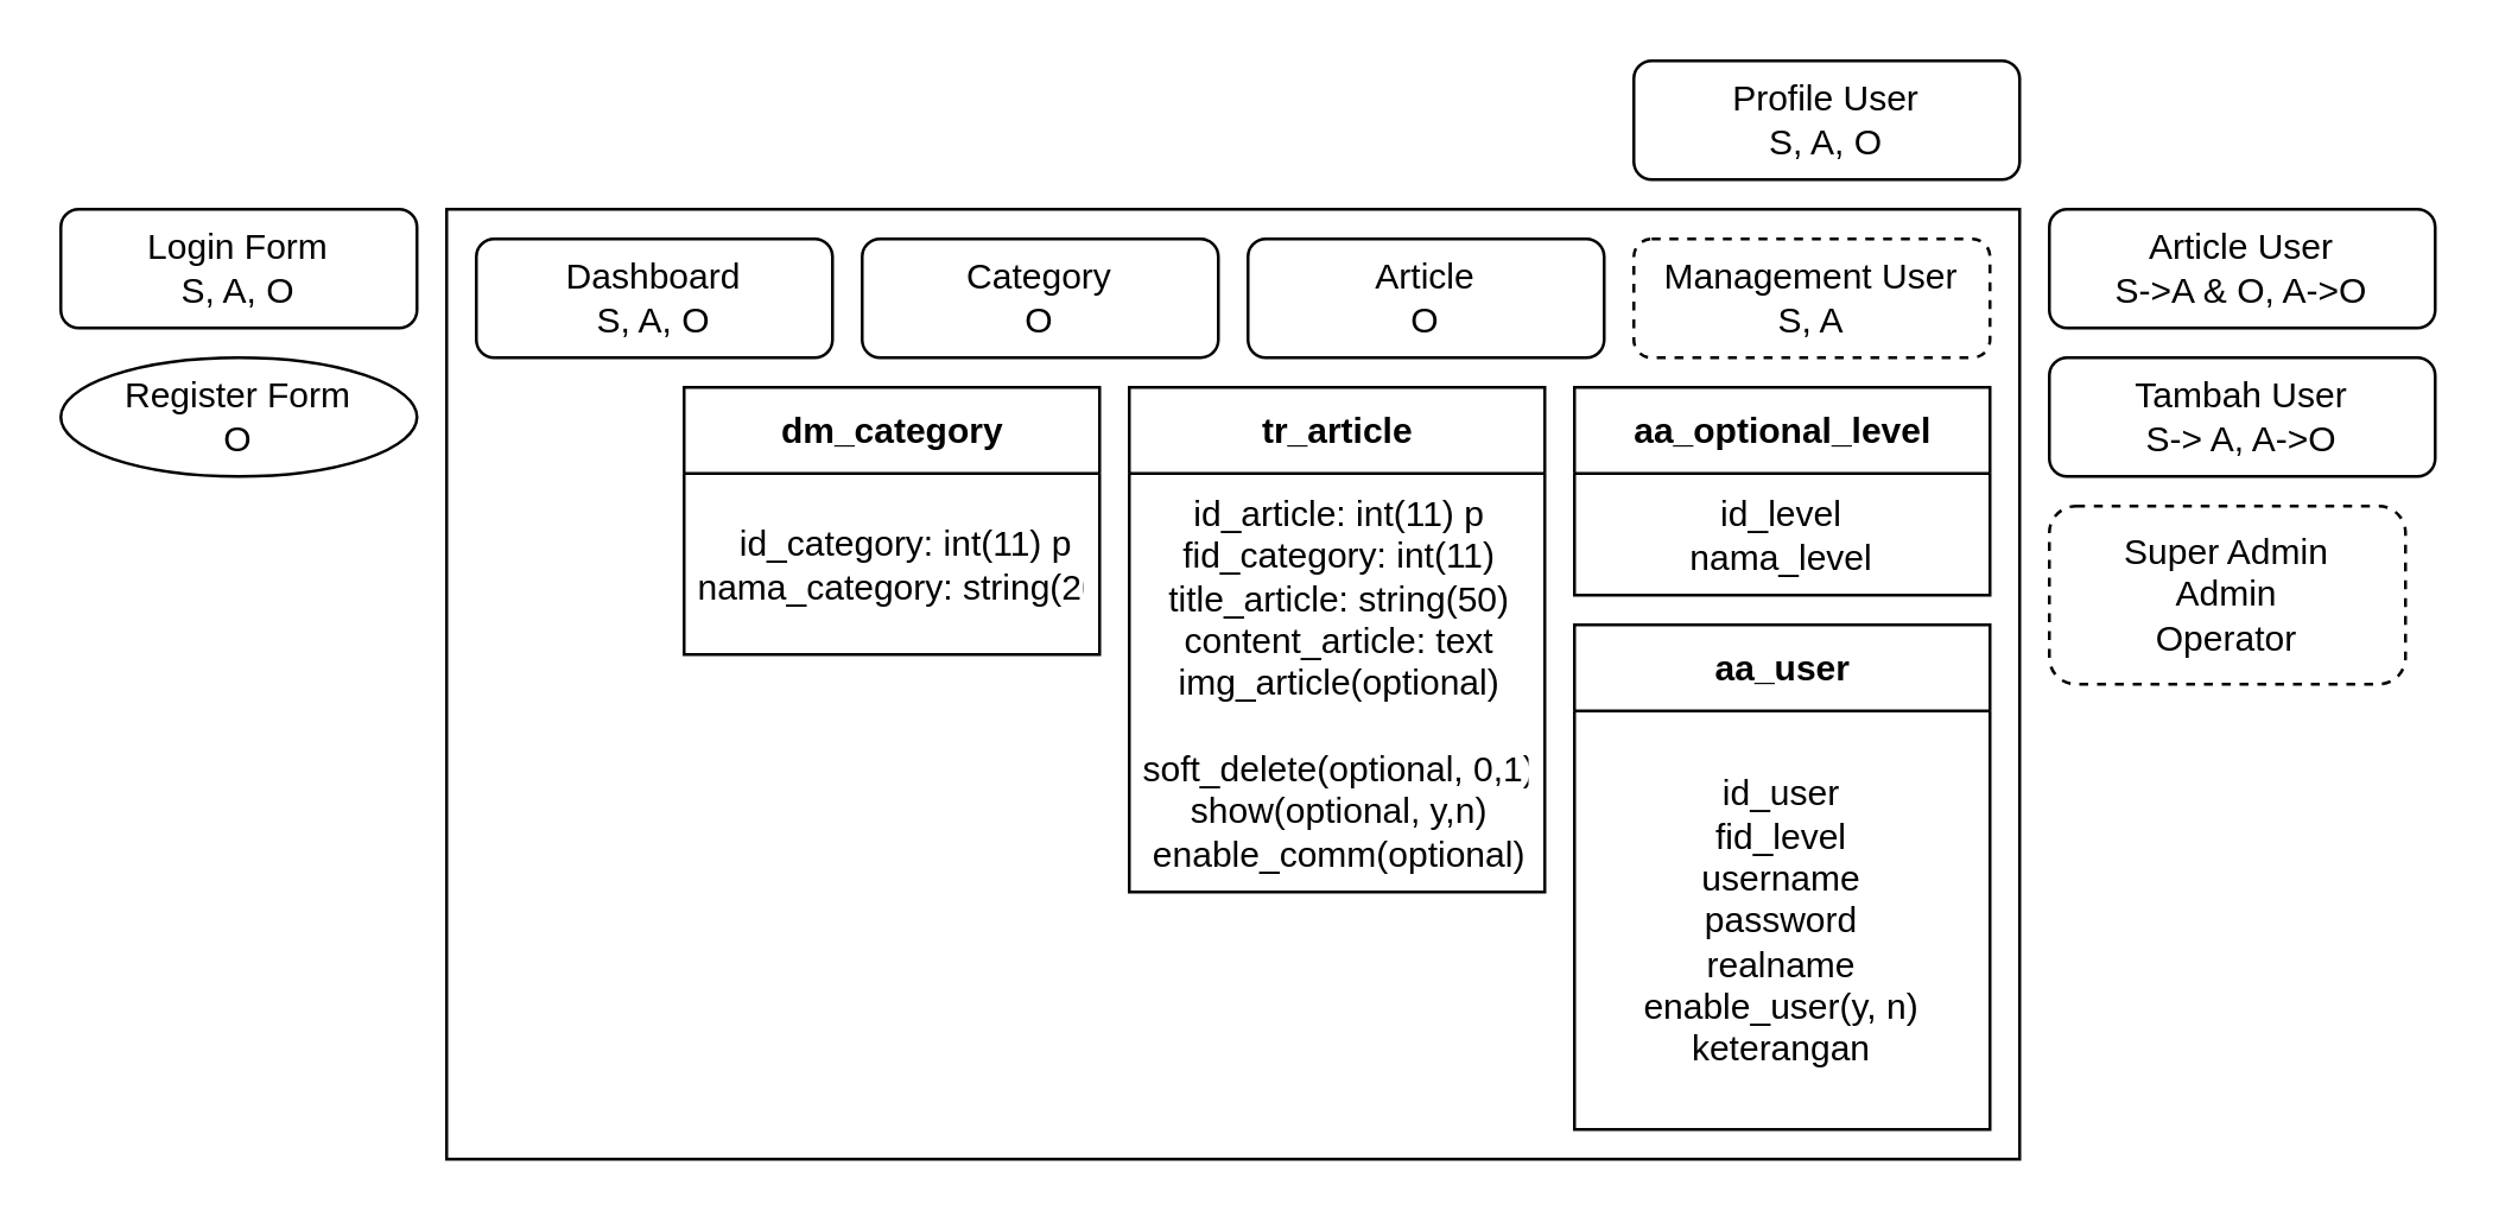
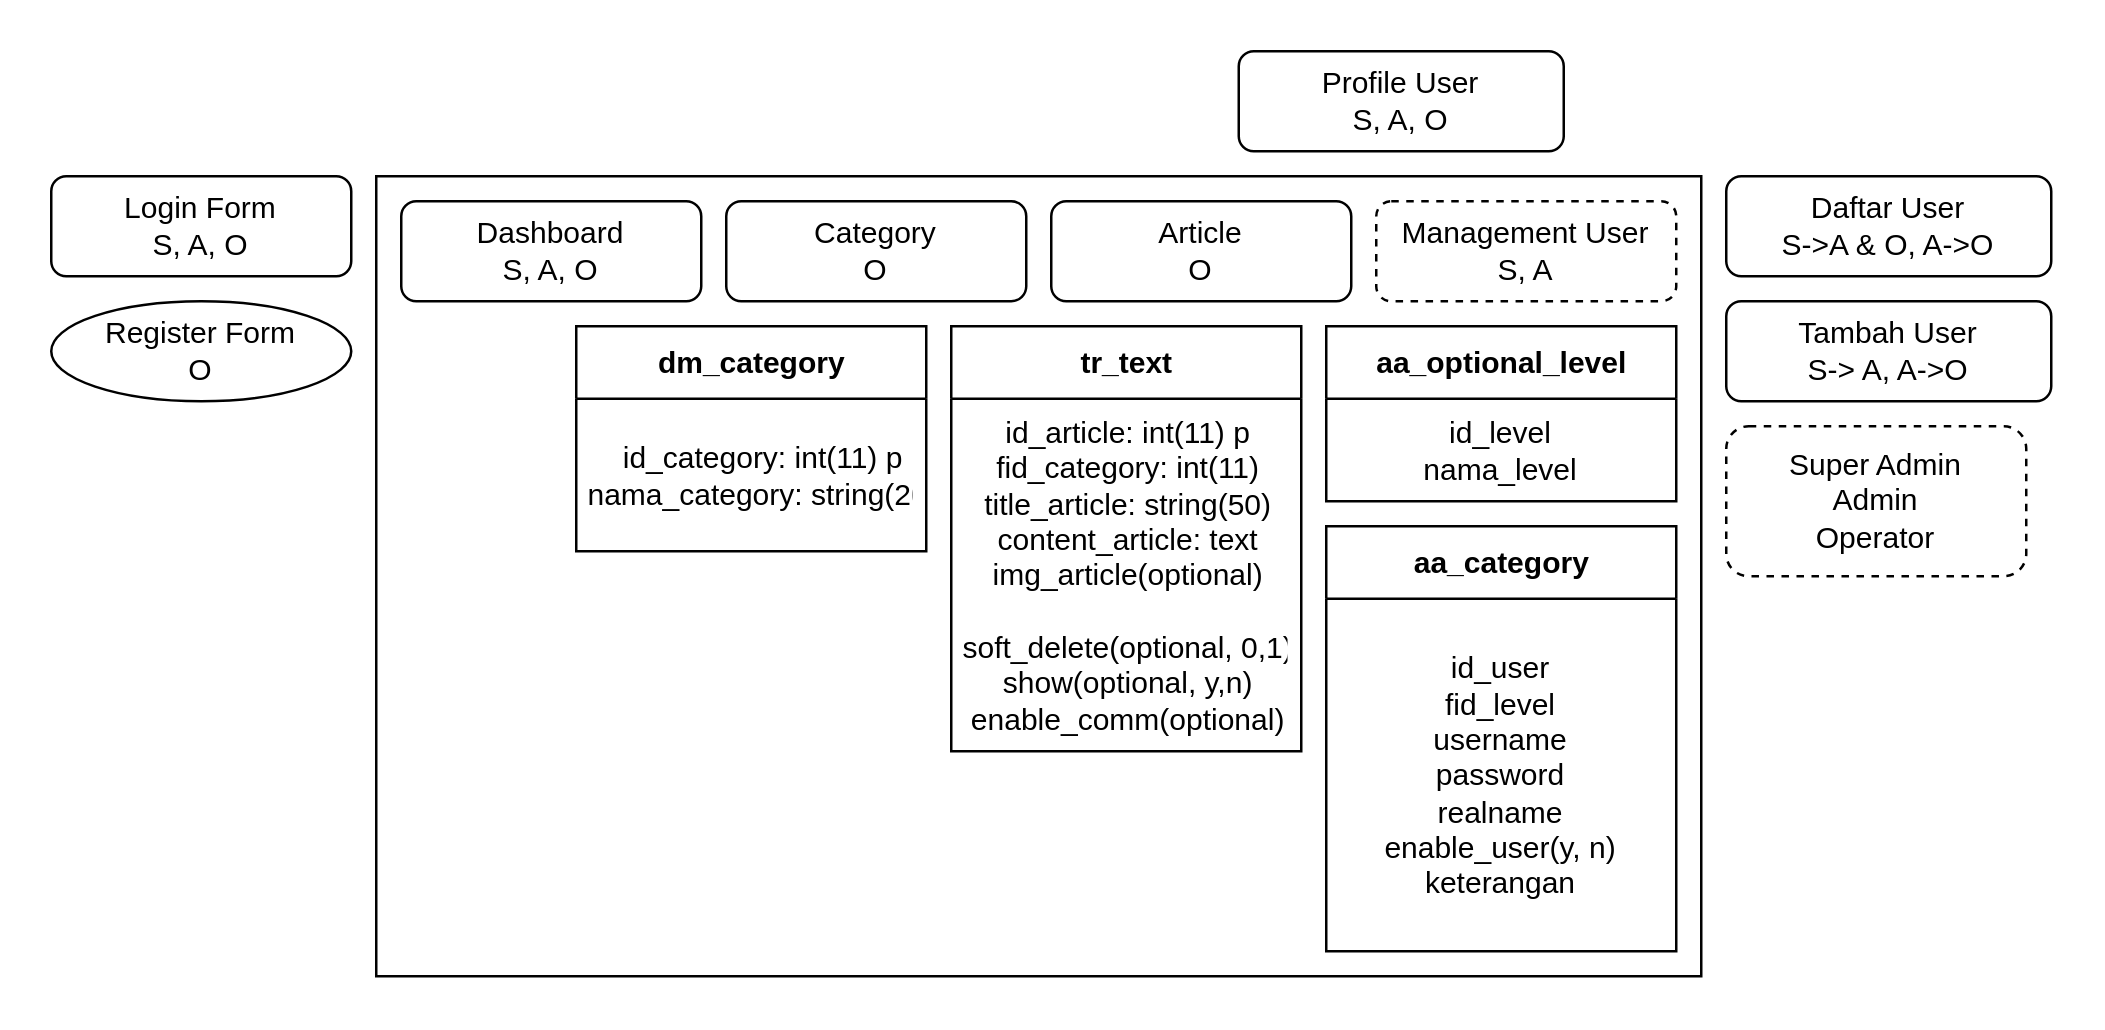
  <mxCell id="0" />
  <mxCell id="1" parent="0" />
  <mxCell id="2" value="Login Form&lt;br&gt;S, A, O" style="rounded=1;whiteSpace=wrap;html=1;" vertex="1" parent="1"><mxGeometry x="20" y="70" width="120" height="40" as="geometry" /></mxCell>
  <mxCell id="3" value="" style="rounded=0;whiteSpace=wrap;html=1;" vertex="1" parent="1"><mxGeometry x="150" y="70" width="530" height="320" as="geometry" /></mxCell>
  <mxCell id="4" value="Dashboard&lt;br&gt;S, A, O" style="rounded=1;whiteSpace=wrap;html=1;" vertex="1" parent="1"><mxGeometry x="160" y="80" width="120" height="40" as="geometry" /></mxCell>
  <mxCell id="5" value="Category&lt;br&gt;O" style="rounded=1;whiteSpace=wrap;html=1;" vertex="1" parent="1"><mxGeometry x="290" y="80" width="120" height="40" as="geometry" /></mxCell>
  <mxCell id="6" value="Article&lt;br&gt;O" style="rounded=1;whiteSpace=wrap;html=1;" vertex="1" parent="1"><mxGeometry x="420" y="80" width="120" height="40" as="geometry" /></mxCell>
  <mxCell id="7" value="Management User&lt;br&gt;S, A" style="rounded=1;whiteSpace=wrap;html=1;dashed=1;" vertex="1" parent="1"><mxGeometry x="550" y="80" width="120" height="40" as="geometry" /></mxCell>
  <mxCell id="8" value="dm_category" style="swimlane;fontStyle=1;align=center;verticalAlign=middle;childLayout=stackLayout;horizontal=1;startSize=29;horizontalStack=0;resizeParent=1;resizeParentMax=0;resizeLast=0;collapsible=0;marginBottom=0;html=1;" vertex="1" parent="1"><mxGeometry x="230" y="130" width="140" height="90" as="geometry" /></mxCell>
  <mxCell id="9" value="id_category: int(11) p&lt;br&gt;nama_category: string(20)" style="text;html=1;strokeColor=none;fillColor=none;align=center;verticalAlign=middle;spacingLeft=4;spacingRight=4;overflow=hidden;rotatable=0;points=[[0,0.5],[1,0.5]];portConstraint=eastwest;" vertex="1" parent="8"><mxGeometry y="29" width="140" height="61" as="geometry" /></mxCell>
- <mxCell id="10" value="tr_article" style="swimlane;fontStyle=1;align=center;verticalAlign=middle;childLayout=stackLayout;horizontal=1;startSize=29;horizontalStack=0;resizeParent=1;resizeParentMax=0;resizeLast=0;collapsible=0;marginBottom=0;html=1;" vertex="1" parent="1"><mxGeometry x="380" y="130" width="140" height="170" as="geometry" /></mxCell>
+ <mxCell id="10" value="tr_text" style="swimlane;fontStyle=1;align=center;verticalAlign=middle;childLayout=stackLayout;horizontal=1;startSize=29;horizontalStack=0;resizeParent=1;resizeParentMax=0;resizeLast=0;collapsible=0;marginBottom=0;html=1;" vertex="1" parent="1"><mxGeometry x="380" y="130" width="140" height="170" as="geometry" /></mxCell>
  <mxCell id="11" value="id_article: int(11) p&lt;br&gt;fid_category: int(11)&lt;br&gt;title_article: string(50)&lt;br&gt;content_article: text&lt;br&gt;img_article(optional)&lt;br&gt;&lt;br&gt;soft_delete(optional, 0,1)&lt;br&gt;show(optional, y,n)&lt;br&gt;enable_comm(optional)" style="text;html=1;strokeColor=none;fillColor=none;align=center;verticalAlign=middle;spacingLeft=4;spacingRight=4;overflow=hidden;rotatable=0;points=[[0,0.5],[1,0.5]];portConstraint=eastwest;" vertex="1" parent="10"><mxGeometry y="29" width="140" height="141" as="geometry" /></mxCell>
  <mxCell id="12" value="aa_optional_level" style="swimlane;fontStyle=1;align=center;verticalAlign=middle;childLayout=stackLayout;horizontal=1;startSize=29;horizontalStack=0;resizeParent=1;resizeParentMax=0;resizeLast=0;collapsible=0;marginBottom=0;html=1;" vertex="1" parent="1"><mxGeometry x="530" y="130" width="140" height="70" as="geometry" /></mxCell>
  <mxCell id="13" value="id_level&lt;br&gt;nama_level" style="text;html=1;strokeColor=none;fillColor=none;align=center;verticalAlign=middle;spacingLeft=4;spacingRight=4;overflow=hidden;rotatable=0;points=[[0,0.5],[1,0.5]];portConstraint=eastwest;" vertex="1" parent="12"><mxGeometry y="29" width="140" height="41" as="geometry" /></mxCell>
- <mxCell id="14" value="aa_user" style="swimlane;fontStyle=1;align=center;verticalAlign=middle;childLayout=stackLayout;horizontal=1;startSize=29;horizontalStack=0;resizeParent=1;resizeParentMax=0;resizeLast=0;collapsible=0;marginBottom=0;html=1;" vertex="1" parent="1"><mxGeometry x="530" y="210" width="140" height="170" as="geometry" /></mxCell>
+ <mxCell id="14" value="aa_category" style="swimlane;fontStyle=1;align=center;verticalAlign=middle;childLayout=stackLayout;horizontal=1;startSize=29;horizontalStack=0;resizeParent=1;resizeParentMax=0;resizeLast=0;collapsible=0;marginBottom=0;html=1;" vertex="1" parent="1"><mxGeometry x="530" y="210" width="140" height="170" as="geometry" /></mxCell>
  <mxCell id="15" value="id_user&lt;br&gt;fid_level&lt;br&gt;username&lt;br&gt;password&lt;br&gt;realname&lt;br&gt;enable_user(y, n)&lt;br&gt;keterangan" style="text;html=1;strokeColor=none;fillColor=none;align=center;verticalAlign=middle;spacingLeft=4;spacingRight=4;overflow=hidden;rotatable=0;points=[[0,0.5],[1,0.5]];portConstraint=eastwest;" vertex="1" parent="14"><mxGeometry y="29" width="140" height="141" as="geometry" /></mxCell>
  <mxCell id="16" value="Register Form&lt;br&gt;O" style="ellipse;whiteSpace=wrap;html=1;" vertex="1" parent="1"><mxGeometry x="20" y="120" width="120" height="40" as="geometry" /></mxCell>
- <mxCell id="17" value="Article User&lt;br&gt;S-&amp;gt;A &amp;amp; O, A-&amp;gt;O" style="rounded=1;whiteSpace=wrap;html=1;" vertex="1" parent="1"><mxGeometry x="690" y="70" width="130" height="40" as="geometry" /></mxCell>
+ <mxCell id="17" value="Daftar User&lt;br&gt;S-&amp;gt;A &amp;amp; O, A-&amp;gt;O" style="rounded=1;whiteSpace=wrap;html=1;" vertex="1" parent="1"><mxGeometry x="690" y="70" width="130" height="40" as="geometry" /></mxCell>
  <mxCell id="18" value="Tambah User&lt;br&gt;S-&amp;gt; A, A-&amp;gt;O" style="rounded=1;whiteSpace=wrap;html=1;" vertex="1" parent="1"><mxGeometry x="690" y="120" width="130" height="40" as="geometry" /></mxCell>
- <mxCell id="19" value="Profile User&lt;br&gt;S, A, O" style="rounded=1;whiteSpace=wrap;html=1;" vertex="1" parent="1"><mxGeometry x="550" y="20" width="130" height="40" as="geometry" /></mxCell>
+ <mxCell id="19" value="Profile User&lt;br&gt;S, A, O" style="rounded=1;whiteSpace=wrap;html=1;" vertex="1" parent="1"><mxGeometry x="495" y="20" width="130" height="40" as="geometry" /></mxCell>
  <mxCell id="20" value="Super Admin&lt;br&gt;Admin&lt;br&gt;Operator" style="rounded=1;whiteSpace=wrap;html=1;dashed=1;" vertex="1" parent="1"><mxGeometry x="690" y="170" width="120" height="60" as="geometry" /></mxCell>
